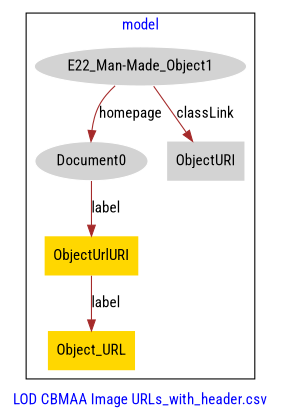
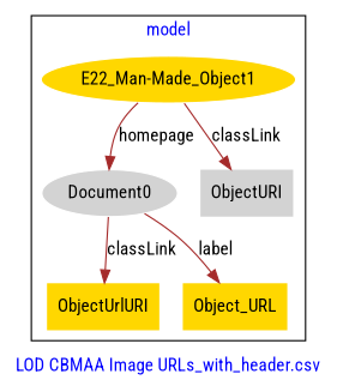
  digraph {
    fontcolor=blue
    fontname="Roboto Condensed"
    label="LOD CBMAA Image URLs_with_header.csv"
    remincross=true
    node [fillcolor=lightgray fontname="Roboto Condensed" style=filled shape=plaintext]
    edge [color=brown fontcolor=black fontname="Roboto Condensed"]
-   n1 [color=white label="E22_Man-Made_Object1" shape=""]
+   n1 [color=white fillcolor=gold label="E22_Man-Made_Object1" shape=""]
    n2 [color=white label=Document0 shape=""]
    n3 [fillcolor=gold label=ObjectUrlURI]
    n4 [fillcolor=gold label=Object_URL]
    n5 [label=ObjectURI]
    subgraph cluster_1 {
      label=model
      n1
      n2
      n3
      n4
      n5
    }
    n1 -> n2 [label=homepage]
    n1 -> n5 [label=classLink]
-   n2 -> n3 [label=label]
-   n3 -> n4 [label=label]
+   n2 -> n3 [label=classLink]
+   n2 -> n4 [label=label]
  }
